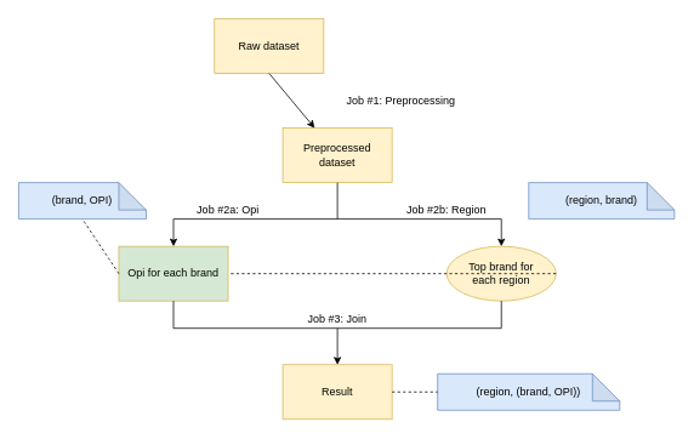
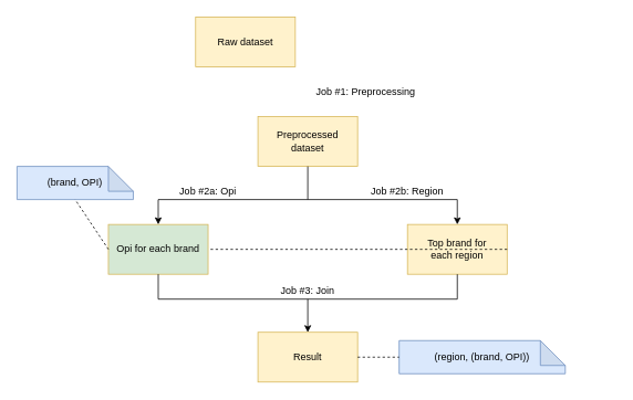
  <mxCell id="0" />
  <mxCell id="1" parent="0" />
  <mxCell id="2" value="Raw dataset" style="rounded=0;whiteSpace=wrap;html=1;fillColor=#fff2cc;strokeColor=#d6b656;" vertex="1" parent="1"><mxGeometry x="235" y="20" width="120" height="60" as="geometry" /></mxCell>
  <mxCell id="3" value="Preprocessed&lt;br&gt;dataset" style="rounded=0;whiteSpace=wrap;html=1;fillColor=#fff2cc;strokeColor=#d6b656;" vertex="1" parent="1"><mxGeometry x="310" y="140" width="120" height="60" as="geometry" /></mxCell>
  <mxCell id="4" value="Opi for each brand" style="rounded=0;whiteSpace=wrap;html=1;fillColor=#d5e8d4;strokeColor=#d6b656;" vertex="1" parent="1"><mxGeometry x="130" y="270" width="120" height="60" as="geometry" /></mxCell>
- <mxCell id="5" value="Top brand for&lt;br&gt;each region" style="ellipse;whiteSpace=wrap;html=1;fillColor=#fff2cc;strokeColor=#d6b656;" vertex="1" parent="1"><mxGeometry x="490" y="270" width="120" height="60" as="geometry" /></mxCell>
+ <mxCell id="5" value="Top brand for&lt;br&gt;each region" style="rounded=0;whiteSpace=wrap;html=1;fillColor=#fff2cc;strokeColor=#d6b656;" vertex="1" parent="1"><mxGeometry x="490" y="270" width="120" height="60" as="geometry" /></mxCell>
  <mxCell id="6" value="Result" style="rounded=0;whiteSpace=wrap;html=1;fillColor=#fff2cc;strokeColor=#d6b656;" vertex="1" parent="1"><mxGeometry x="310" y="400" width="120" height="60" as="geometry" /></mxCell>
  <mxCell id="7" value="(region, (brand, OPI))" style="shape=note;whiteSpace=wrap;html=1;backgroundOutline=1;darkOpacity=0.05;fillColor=#dae8fc;strokeColor=#6c8ebf;" vertex="1" parent="1"><mxGeometry x="480" y="410" width="200" height="40" as="geometry" /></mxCell>
  <mxCell id="8" value="" style="endArrow=none;dashed=1;html=1;exitX=1;exitY=0.5;exitDx=0;exitDy=0;" edge="1" parent="1" source="6" target="7"><mxGeometry width="50" height="50" relative="1" as="geometry"><mxPoint x="130" y="430" as="sourcePoint" /><mxPoint x="180" y="380" as="targetPoint" /></mxGeometry></mxCell>
- <mxCell id="9" value="" style="endArrow=classic;html=1;exitX=0.5;exitY=1;exitDx=0;exitDy=0;" edge="1" parent="1" source="2" target="3"><mxGeometry width="50" height="50" relative="1" as="geometry"><mxPoint x="220" y="120" as="sourcePoint" /><mxPoint x="270" y="70" as="targetPoint" /></mxGeometry></mxCell>
  <mxCell id="10" value="" style="endArrow=none;html=1;" edge="1" parent="1"><mxGeometry width="50" height="50" relative="1" as="geometry"><mxPoint x="190" y="240" as="sourcePoint" /><mxPoint x="550" y="240" as="targetPoint" /></mxGeometry></mxCell>
  <mxCell id="11" value="" style="endArrow=none;html=1;exitX=0.5;exitY=1;exitDx=0;exitDy=0;" edge="1" parent="1" source="3"><mxGeometry width="50" height="50" relative="1" as="geometry"><mxPoint x="390" y="220" as="sourcePoint" /><mxPoint x="370" y="240" as="targetPoint" /></mxGeometry></mxCell>
  <mxCell id="12" value="" style="endArrow=classic;html=1;entryX=0.5;entryY=0;entryDx=0;entryDy=0;" edge="1" parent="1" target="4"><mxGeometry width="50" height="50" relative="1" as="geometry"><mxPoint x="190" y="240" as="sourcePoint" /><mxPoint x="390" y="270" as="targetPoint" /></mxGeometry></mxCell>
  <mxCell id="13" value="" style="endArrow=classic;html=1;entryX=0.5;entryY=0;entryDx=0;entryDy=0;" edge="1" parent="1" target="5"><mxGeometry width="50" height="50" relative="1" as="geometry"><mxPoint x="550" y="240" as="sourcePoint" /><mxPoint x="430" y="270" as="targetPoint" /></mxGeometry></mxCell>
  <mxCell id="14" value="" style="endArrow=none;html=1;" edge="1" parent="1"><mxGeometry width="50" height="50" relative="1" as="geometry"><mxPoint x="190" y="360" as="sourcePoint" /><mxPoint x="550" y="360" as="targetPoint" /></mxGeometry></mxCell>
  <mxCell id="15" value="" style="endArrow=none;html=1;entryX=0.5;entryY=1;entryDx=0;entryDy=0;" edge="1" parent="1" target="4"><mxGeometry width="50" height="50" relative="1" as="geometry"><mxPoint x="190" y="360" as="sourcePoint" /><mxPoint x="110" y="360" as="targetPoint" /></mxGeometry></mxCell>
  <mxCell id="16" value="" style="endArrow=none;html=1;entryX=0.5;entryY=1;entryDx=0;entryDy=0;" edge="1" parent="1" target="5"><mxGeometry width="50" height="50" relative="1" as="geometry"><mxPoint x="550" y="360" as="sourcePoint" /><mxPoint x="420" y="280" as="targetPoint" /></mxGeometry></mxCell>
  <mxCell id="17" value="" style="endArrow=classic;html=1;" edge="1" parent="1"><mxGeometry width="50" height="50" relative="1" as="geometry"><mxPoint x="370" y="360" as="sourcePoint" /><mxPoint x="370" y="400" as="targetPoint" /></mxGeometry></mxCell>
  <mxCell id="18" value="(brand, OPI)" style="shape=note;whiteSpace=wrap;html=1;backgroundOutline=1;darkOpacity=0.05;fillColor=#dae8fc;strokeColor=#6c8ebf;" vertex="1" parent="1"><mxGeometry x="20" y="200" width="140" height="40" as="geometry" /></mxCell>
- <mxCell id="19" value="(region, brand)" style="shape=note;whiteSpace=wrap;html=1;backgroundOutline=1;darkOpacity=0.05;fillColor=#dae8fc;strokeColor=#6c8ebf;" vertex="1" parent="1"><mxGeometry x="580" y="200" width="160" height="40" as="geometry" /></mxCell>
  <mxCell id="20" value="" style="endArrow=none;dashed=1;html=1;exitX=1;exitY=0.5;exitDx=0;exitDy=0;" edge="1" parent="1" source="5" target="4"><mxGeometry width="50" height="50" relative="1" as="geometry"><mxPoint x="650" y="340" as="sourcePoint" /><mxPoint x="700" y="290" as="targetPoint" /></mxGeometry></mxCell>
  <mxCell id="21" value="" style="endArrow=none;dashed=1;html=1;exitX=0;exitY=0.5;exitDx=0;exitDy=0;entryX=0.5;entryY=1;entryDx=0;entryDy=0;entryPerimeter=0;" edge="1" parent="1" source="4" target="18"><mxGeometry width="50" height="50" relative="1" as="geometry"><mxPoint x="60" y="340" as="sourcePoint" /><mxPoint x="110" y="290" as="targetPoint" /></mxGeometry></mxCell>
  <mxCell id="22" value="Job #1: Preprocessing" style="text;html=1;strokeColor=none;fillColor=none;align=center;verticalAlign=middle;whiteSpace=wrap;rounded=0;" vertex="1" parent="1"><mxGeometry x="370" y="100" width="140" height="20" as="geometry" /></mxCell>
  <mxCell id="23" value="Job #2a: Opi" style="text;html=1;strokeColor=none;fillColor=none;align=center;verticalAlign=middle;whiteSpace=wrap;rounded=0;" vertex="1" parent="1"><mxGeometry x="180" y="220" width="140" height="20" as="geometry" /></mxCell>
  <mxCell id="24" value="Job #2b: Region" style="text;html=1;strokeColor=none;fillColor=none;align=center;verticalAlign=middle;whiteSpace=wrap;rounded=0;" vertex="1" parent="1"><mxGeometry x="420" y="220" width="140" height="20" as="geometry" /></mxCell>
  <mxCell id="25" value="Job #3: Join" style="text;html=1;strokeColor=none;fillColor=none;align=center;verticalAlign=middle;whiteSpace=wrap;rounded=0;" vertex="1" parent="1"><mxGeometry x="300" y="340" width="140" height="20" as="geometry" /></mxCell>
